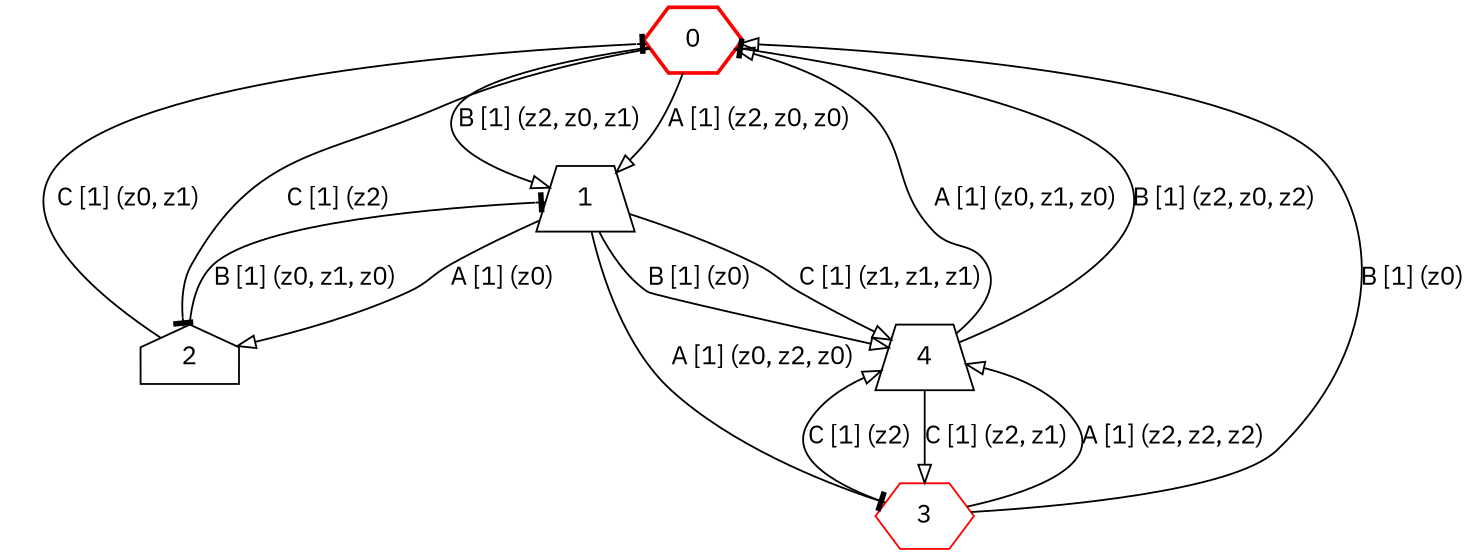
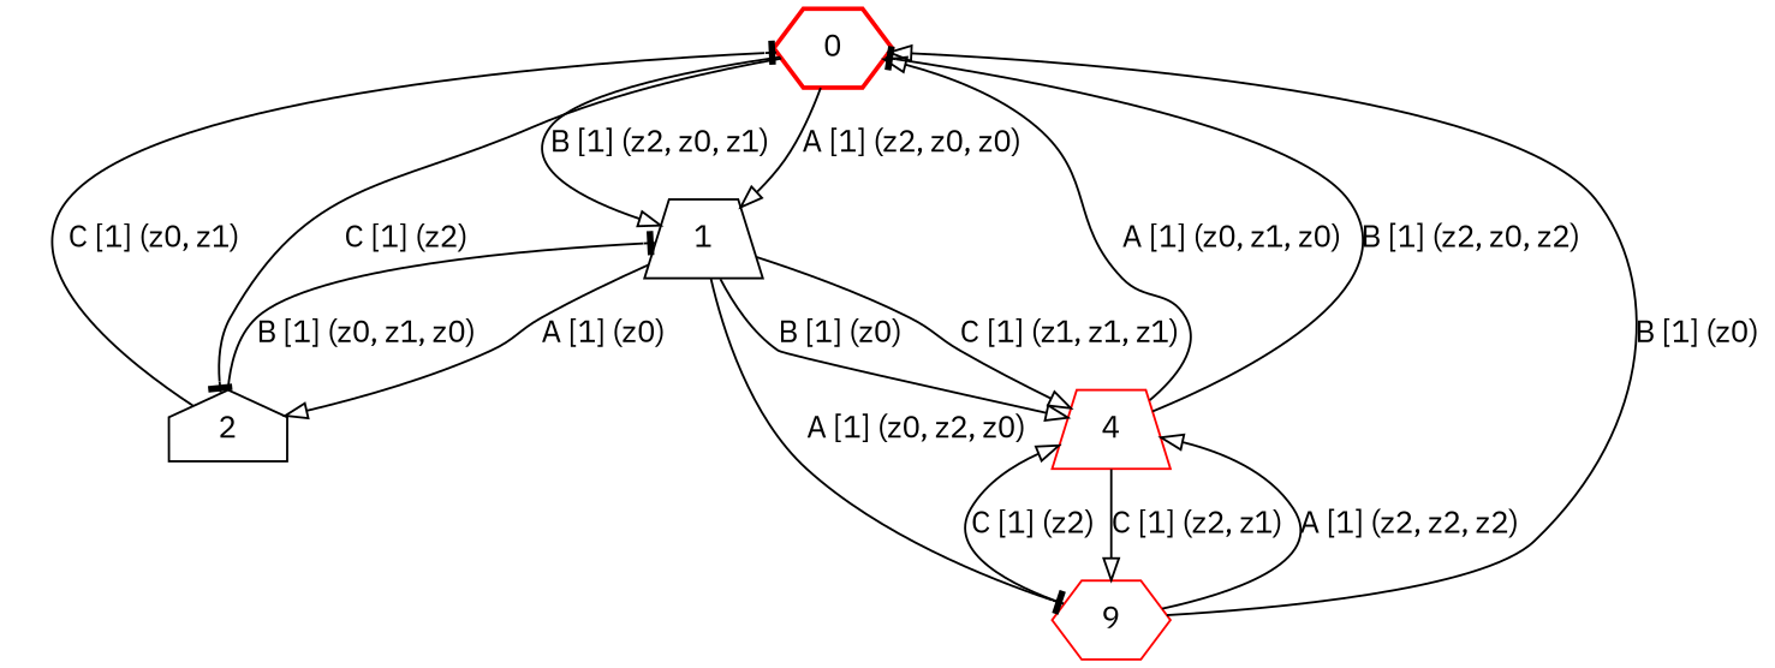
  digraph {
    fontname="IBM Plex Sans"
    node [color=black fontname="IBM Plex Sans" shape=hexagon]
    edge [arrowhead=onormal fontname="IBM Plex Sans"]
    0 [color=red style=bold]
    1 [shape=trapezium]
    2 [shape=house]
-   4 [shape=trapezium]
-   3 [color=red]
+   4 [color=red shape=trapezium]
+   3 [color=red label=9]
    0 -> 1 [label="A [1] (z2, z0, z0) "]
    0 -> 1 [label="B [1] (z2, z0, z1) "]
    0 -> 2 [arrowhead=tee label="C [1] (z2) "]
    1 -> 2 [label="A [1] (z0) "]
    1 -> 4 [label="B [1] (z0) "]
    1 -> 4 [label="C [1] (z1, z1, z1) "]
    1 -> 3 [arrowhead=tee label="A [1] (z0, z2, z0) "]
    2 -> 0 [arrowhead=tee label="C [1] (z0, z1) "]
    2 -> 1 [arrowhead=tee label="B [1] (z0, z1, z0) "]
    4 -> 0 [label="A [1] (z0, z1, z0) "]
    4 -> 0 [arrowhead=tee label="B [1] (z2, z0, z2) "]
    4 -> 3 [label="C [1] (z2, z1) "]
    3 -> 0 [label="B [1] (z0) "]
    3 -> 4 [label="A [1] (z2, z2, z2) "]
    3 -> 4 [label="C [1] (z2) "]
  }
